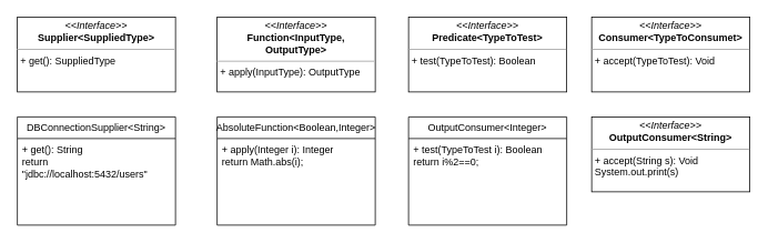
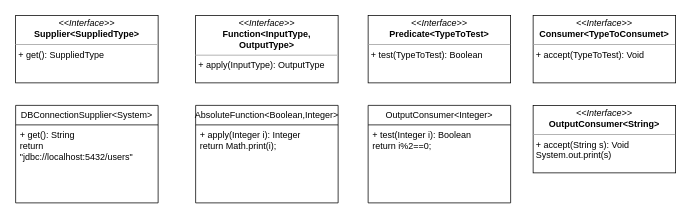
  <mxCell id="0" />
  <mxCell id="1" parent="0" />
  <mxCell id="2" value="&lt;p style=&quot;margin:0px;margin-top:4px;text-align:center;&quot;&gt;&lt;i&gt;&amp;lt;&amp;lt;Interface&amp;gt;&amp;gt;&lt;/i&gt;&lt;br&gt;&lt;b&gt;Supplier&amp;lt;SuppliedType&amp;gt;&lt;/b&gt;&lt;/p&gt;&lt;hr size=&quot;1&quot;&gt;&lt;p style=&quot;margin:0px;margin-left:4px;&quot;&gt;&lt;/p&gt;&lt;p style=&quot;margin:0px;margin-left:4px;&quot;&gt;+ get(): SuppliedType&lt;br&gt;&lt;br&gt;&lt;/p&gt;" style="verticalAlign=top;align=left;overflow=fill;fontSize=12;fontFamily=Helvetica;html=1;whiteSpace=wrap;" vertex="1" parent="1"><mxGeometry x="20" y="20" width="190" height="90" as="geometry" /></mxCell>
  <mxCell id="3" value="&lt;p style=&quot;margin:0px;margin-top:4px;text-align:center;&quot;&gt;&lt;i&gt;&amp;lt;&amp;lt;Interface&amp;gt;&amp;gt;&lt;/i&gt;&lt;br&gt;&lt;b&gt;Function&amp;lt;InputType, OutputType&amp;gt;&lt;/b&gt;&lt;/p&gt;&lt;hr size=&quot;1&quot;&gt;&lt;p style=&quot;margin:0px;margin-left:4px;&quot;&gt;&lt;/p&gt;&lt;p style=&quot;margin:0px;margin-left:4px;&quot;&gt;+ apply(InputType): OutputType&lt;br&gt;&lt;br&gt;&lt;/p&gt;" style="verticalAlign=top;align=left;overflow=fill;fontSize=12;fontFamily=Helvetica;html=1;whiteSpace=wrap;" vertex="1" parent="1"><mxGeometry x="260" y="20" width="190" height="90" as="geometry" /></mxCell>
  <mxCell id="4" value="&lt;p style=&quot;margin:0px;margin-top:4px;text-align:center;&quot;&gt;&lt;i&gt;&amp;lt;&amp;lt;Interface&amp;gt;&amp;gt;&lt;/i&gt;&lt;br&gt;&lt;b&gt;Predicate&amp;lt;TypeToTest&amp;gt;&lt;/b&gt;&lt;/p&gt;&lt;hr size=&quot;1&quot;&gt;&lt;p style=&quot;margin:0px;margin-left:4px;&quot;&gt;&lt;/p&gt;&lt;p style=&quot;margin:0px;margin-left:4px;&quot;&gt;+ test(TypeToTest): Boolean&lt;br&gt;&lt;/p&gt;" style="verticalAlign=top;align=left;overflow=fill;fontSize=12;fontFamily=Helvetica;html=1;whiteSpace=wrap;" vertex="1" parent="1"><mxGeometry x="490" y="20" width="190" height="90" as="geometry" /></mxCell>
  <mxCell id="5" value="&lt;p style=&quot;margin:0px;margin-top:4px;text-align:center;&quot;&gt;&lt;i&gt;&amp;lt;&amp;lt;Interface&amp;gt;&amp;gt;&lt;/i&gt;&lt;br&gt;&lt;b&gt;Consumer&amp;lt;TypeToConsumet&amp;gt;&lt;/b&gt;&lt;/p&gt;&lt;hr size=&quot;1&quot;&gt;&lt;p style=&quot;margin:0px;margin-left:4px;&quot;&gt;&lt;/p&gt;&lt;p style=&quot;margin:0px;margin-left:4px;&quot;&gt;+ accept(TypeToTest): Void&lt;br&gt;&lt;/p&gt;" style="verticalAlign=top;align=left;overflow=fill;fontSize=12;fontFamily=Helvetica;html=1;whiteSpace=wrap;" vertex="1" parent="1"><mxGeometry x="710" y="20" width="190" height="90" as="geometry" /></mxCell>
- <mxCell id="6" value="DBConnectionSupplier&amp;lt;String&amp;gt;" style="swimlane;fontStyle=0;childLayout=stackLayout;horizontal=1;startSize=26;fillColor=none;horizontalStack=0;resizeParent=1;resizeParentMax=0;resizeLast=0;collapsible=1;marginBottom=0;whiteSpace=wrap;html=1;" vertex="1" parent="1"><mxGeometry x="20" y="140" width="190" height="130" as="geometry" /></mxCell>
+ <mxCell id="6" value="DBConnectionSupplier&amp;lt;System&amp;gt;" style="swimlane;fontStyle=0;childLayout=stackLayout;horizontal=1;startSize=26;fillColor=none;horizontalStack=0;resizeParent=1;resizeParentMax=0;resizeLast=0;collapsible=1;marginBottom=0;whiteSpace=wrap;html=1;" vertex="1" parent="1"><mxGeometry x="20" y="140" width="190" height="130" as="geometry" /></mxCell>
  <mxCell id="7" value="+ get(): String&lt;br&gt;return &quot;jdbc://localhost:5432/users&quot;" style="text;strokeColor=none;fillColor=none;align=left;verticalAlign=top;spacingLeft=4;spacingRight=4;overflow=hidden;rotatable=0;points=[[0,0.5],[1,0.5]];portConstraint=eastwest;whiteSpace=wrap;html=1;" vertex="1" parent="6"><mxGeometry y="26" width="190" height="104" as="geometry" /></mxCell>
  <mxCell id="8" value="AbsoluteFunction&amp;lt;Boolean,Integer&amp;gt;" style="swimlane;fontStyle=0;childLayout=stackLayout;horizontal=1;startSize=26;fillColor=none;horizontalStack=0;resizeParent=1;resizeParentMax=0;resizeLast=0;collapsible=1;marginBottom=0;whiteSpace=wrap;html=1;" vertex="1" parent="1"><mxGeometry x="260" y="140" width="190" height="130" as="geometry" /></mxCell>
- <mxCell id="9" value="+ apply(Integer i): Integer&lt;br&gt;return Math.abs(i);" style="text;strokeColor=none;fillColor=none;align=left;verticalAlign=top;spacingLeft=4;spacingRight=4;overflow=hidden;rotatable=0;points=[[0,0.5],[1,0.5]];portConstraint=eastwest;whiteSpace=wrap;html=1;" vertex="1" parent="8"><mxGeometry y="26" width="190" height="104" as="geometry" /></mxCell>
+ <mxCell id="9" value="+ apply(Integer i): Integer&lt;br&gt;return Math.print(i);" style="text;strokeColor=none;fillColor=none;align=left;verticalAlign=top;spacingLeft=4;spacingRight=4;overflow=hidden;rotatable=0;points=[[0,0.5],[1,0.5]];portConstraint=eastwest;whiteSpace=wrap;html=1;" vertex="1" parent="8"><mxGeometry y="26" width="190" height="104" as="geometry" /></mxCell>
  <mxCell id="10" value="OutputConsumer&amp;lt;Integer&amp;gt;" style="swimlane;fontStyle=0;childLayout=stackLayout;horizontal=1;startSize=26;fillColor=none;horizontalStack=0;resizeParent=1;resizeParentMax=0;resizeLast=0;collapsible=1;marginBottom=0;whiteSpace=wrap;html=1;" vertex="1" parent="1"><mxGeometry x="490" y="140" width="190" height="130" as="geometry" /></mxCell>
- <mxCell id="11" value="+ test(TypeToTest i): Boolean&lt;br&gt;return i%2==0;" style="text;strokeColor=none;fillColor=none;align=left;verticalAlign=top;spacingLeft=4;spacingRight=4;overflow=hidden;rotatable=0;points=[[0,0.5],[1,0.5]];portConstraint=eastwest;whiteSpace=wrap;html=1;" vertex="1" parent="10"><mxGeometry y="26" width="190" height="104" as="geometry" /></mxCell>
+ <mxCell id="11" value="+ test(Integer i): Boolean&lt;br&gt;return i%2==0;" style="text;strokeColor=none;fillColor=none;align=left;verticalAlign=top;spacingLeft=4;spacingRight=4;overflow=hidden;rotatable=0;points=[[0,0.5],[1,0.5]];portConstraint=eastwest;whiteSpace=wrap;html=1;" vertex="1" parent="10"><mxGeometry y="26" width="190" height="104" as="geometry" /></mxCell>
  <mxCell id="12" value="&lt;p style=&quot;margin:0px;margin-top:4px;text-align:center;&quot;&gt;&lt;i&gt;&amp;lt;&amp;lt;Interface&amp;gt;&amp;gt;&lt;/i&gt;&lt;br&gt;&lt;b&gt;OutputConsumer&amp;lt;String&amp;gt;&lt;/b&gt;&lt;/p&gt;&lt;hr size=&quot;1&quot;&gt;&lt;p style=&quot;margin:0px;margin-left:4px;&quot;&gt;&lt;/p&gt;&lt;p style=&quot;margin:0px;margin-left:4px;&quot;&gt;+ accept(String s): Void&lt;br&gt;&lt;/p&gt;&lt;p style=&quot;margin:0px;margin-left:4px;&quot;&gt;System.out.print(s)&lt;/p&gt;" style="verticalAlign=top;align=left;overflow=fill;fontSize=12;fontFamily=Helvetica;html=1;whiteSpace=wrap;" vertex="1" parent="1"><mxGeometry x="710" y="140" width="190" height="90" as="geometry" /></mxCell>
